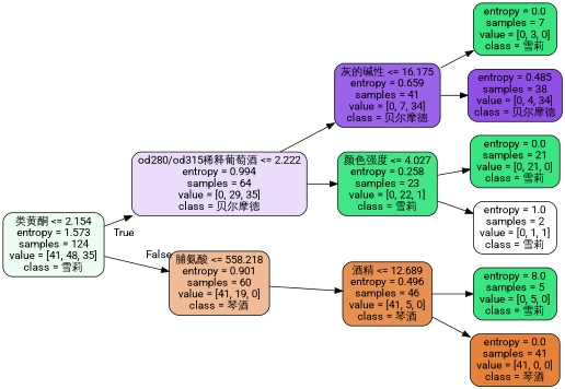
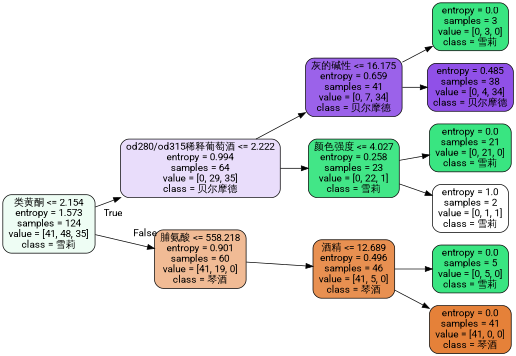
  digraph {
    fontname=Roboto
    rankdir=LR
    node [color=black fillcolor="#39e581" fontname=Roboto shape=box style="filled, rounded"]
    edge [fontname=Roboto]
    n1 [fillcolor="#eefdf4" label="类黄酮 <= 2.154\nentropy = 1.573\nsamples = 124\nvalue = [41, 48, 35]\nclass = 雪莉"]
    n2 [fillcolor="#e9ddfb" label="od280/od315稀释葡萄酒 <= 2.222\nentropy = 0.994\nsamples = 64\nvalue = [0, 29, 35]\nclass = 贝尔摩德"]
    n3 [fillcolor="#f1bb95" label="脯氨酸 <= 558.218\nentropy = 0.901\nsamples = 60\nvalue = [41, 19, 0]\nclass = 琴酒"]
    n4 [fillcolor="#9b62ea" label="灰的碱性 <= 16.175\nentropy = 0.659\nsamples = 41\nvalue = [0, 7, 34]\nclass = 贝尔摩德"]
    n5 [fillcolor="#42e687" label="颜色强度 <= 4.027\nentropy = 0.258\nsamples = 23\nvalue = [0, 22, 1]\nclass = 雪莉"]
    n6 [fillcolor="#e89051" label="酒精 <= 12.689\nentropy = 0.496\nsamples = 46\nvalue = [41, 5, 0]\nclass = 琴酒"]
-   n7 [label="entropy = 0.0\nsamples = 7\nvalue = [0, 3, 0]\nclass = 雪莉"]
+   n7 [label="entropy = 0.0\nsamples = 3\nvalue = [0, 3, 0]\nclass = 雪莉"]
    n8 [fillcolor="#9050e8" label="entropy = 0.485\nsamples = 38\nvalue = [0, 4, 34]\nclass = 贝尔摩德"]
    n9 [label="entropy = 0.0\nsamples = 21\nvalue = [0, 21, 0]\nclass = 雪莉"]
    n10 [fillcolor="#ffffff" label="entropy = 1.0\nsamples = 2\nvalue = [0, 1, 1]\nclass = 雪莉"]
-   n11 [label="entropy = 8.0\nsamples = 5\nvalue = [0, 5, 0]\nclass = 雪莉"]
+   n11 [label="entropy = 0.0\nsamples = 5\nvalue = [0, 5, 0]\nclass = 雪莉"]
    n12 [fillcolor="#e58139" label="entropy = 0.0\nsamples = 41\nvalue = [41, 0, 0]\nclass = 琴酒"]
    n1 -> n2 [headlabel=True labelangle=45 labeldistance=2.5]
    n1 -> n3 [headlabel=False labelangle=-45 labeldistance=2.5]
    n2 -> n4
    n2 -> n5
    n3 -> n6
    n4 -> n7
    n4 -> n8
    n5 -> n9
    n5 -> n10
    n6 -> n11
    n6 -> n12
  }
